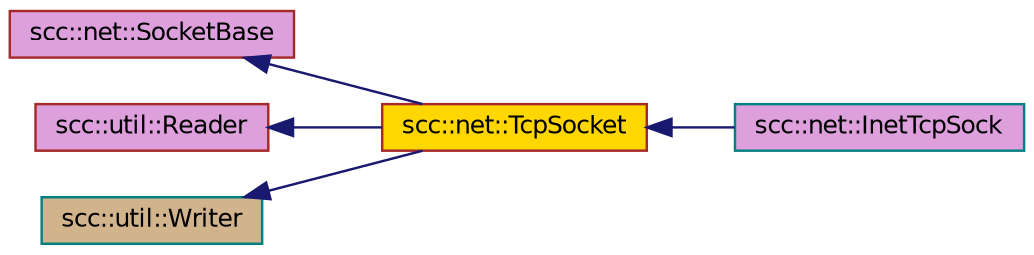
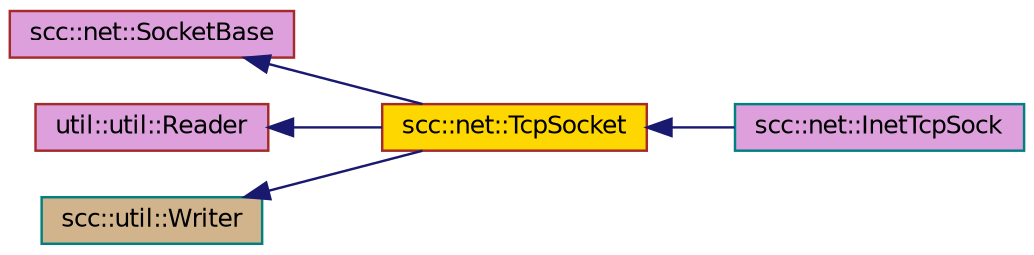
  digraph {
    fontname="DejaVu Sans"
    rankdir=LR
    node [color=brown fillcolor=plum fontname="DejaVu Sans" fontsize=10 shape=record style=filled]
    edge [color=midnightblue dir=back fontname="DejaVu Sans" fontsize=10 labelfontname=Helvetica labelfontsize=10 style=solid]
    n1 [color=teal fontcolor=black height=0.2 label="scc::net::InetTcpSock" width=0.4]
    n2 [fillcolor=gold height=0.2 label="scc::net::TcpSocket" width=0.4]
    n3 [height=0.2 label="scc::net::SocketBase" width=0.4]
-   n4 [height=0.2 label="scc::util::Reader" width=0.4]
+   n4 [height=0.2 label="util::util::Reader" width=0.4]
    n5 [color=teal fillcolor=tan height=0.2 label="scc::util::Writer" width=0.4]
    n2 -> n1
    n3 -> n2
    n4 -> n2
    n5 -> n2
  }
